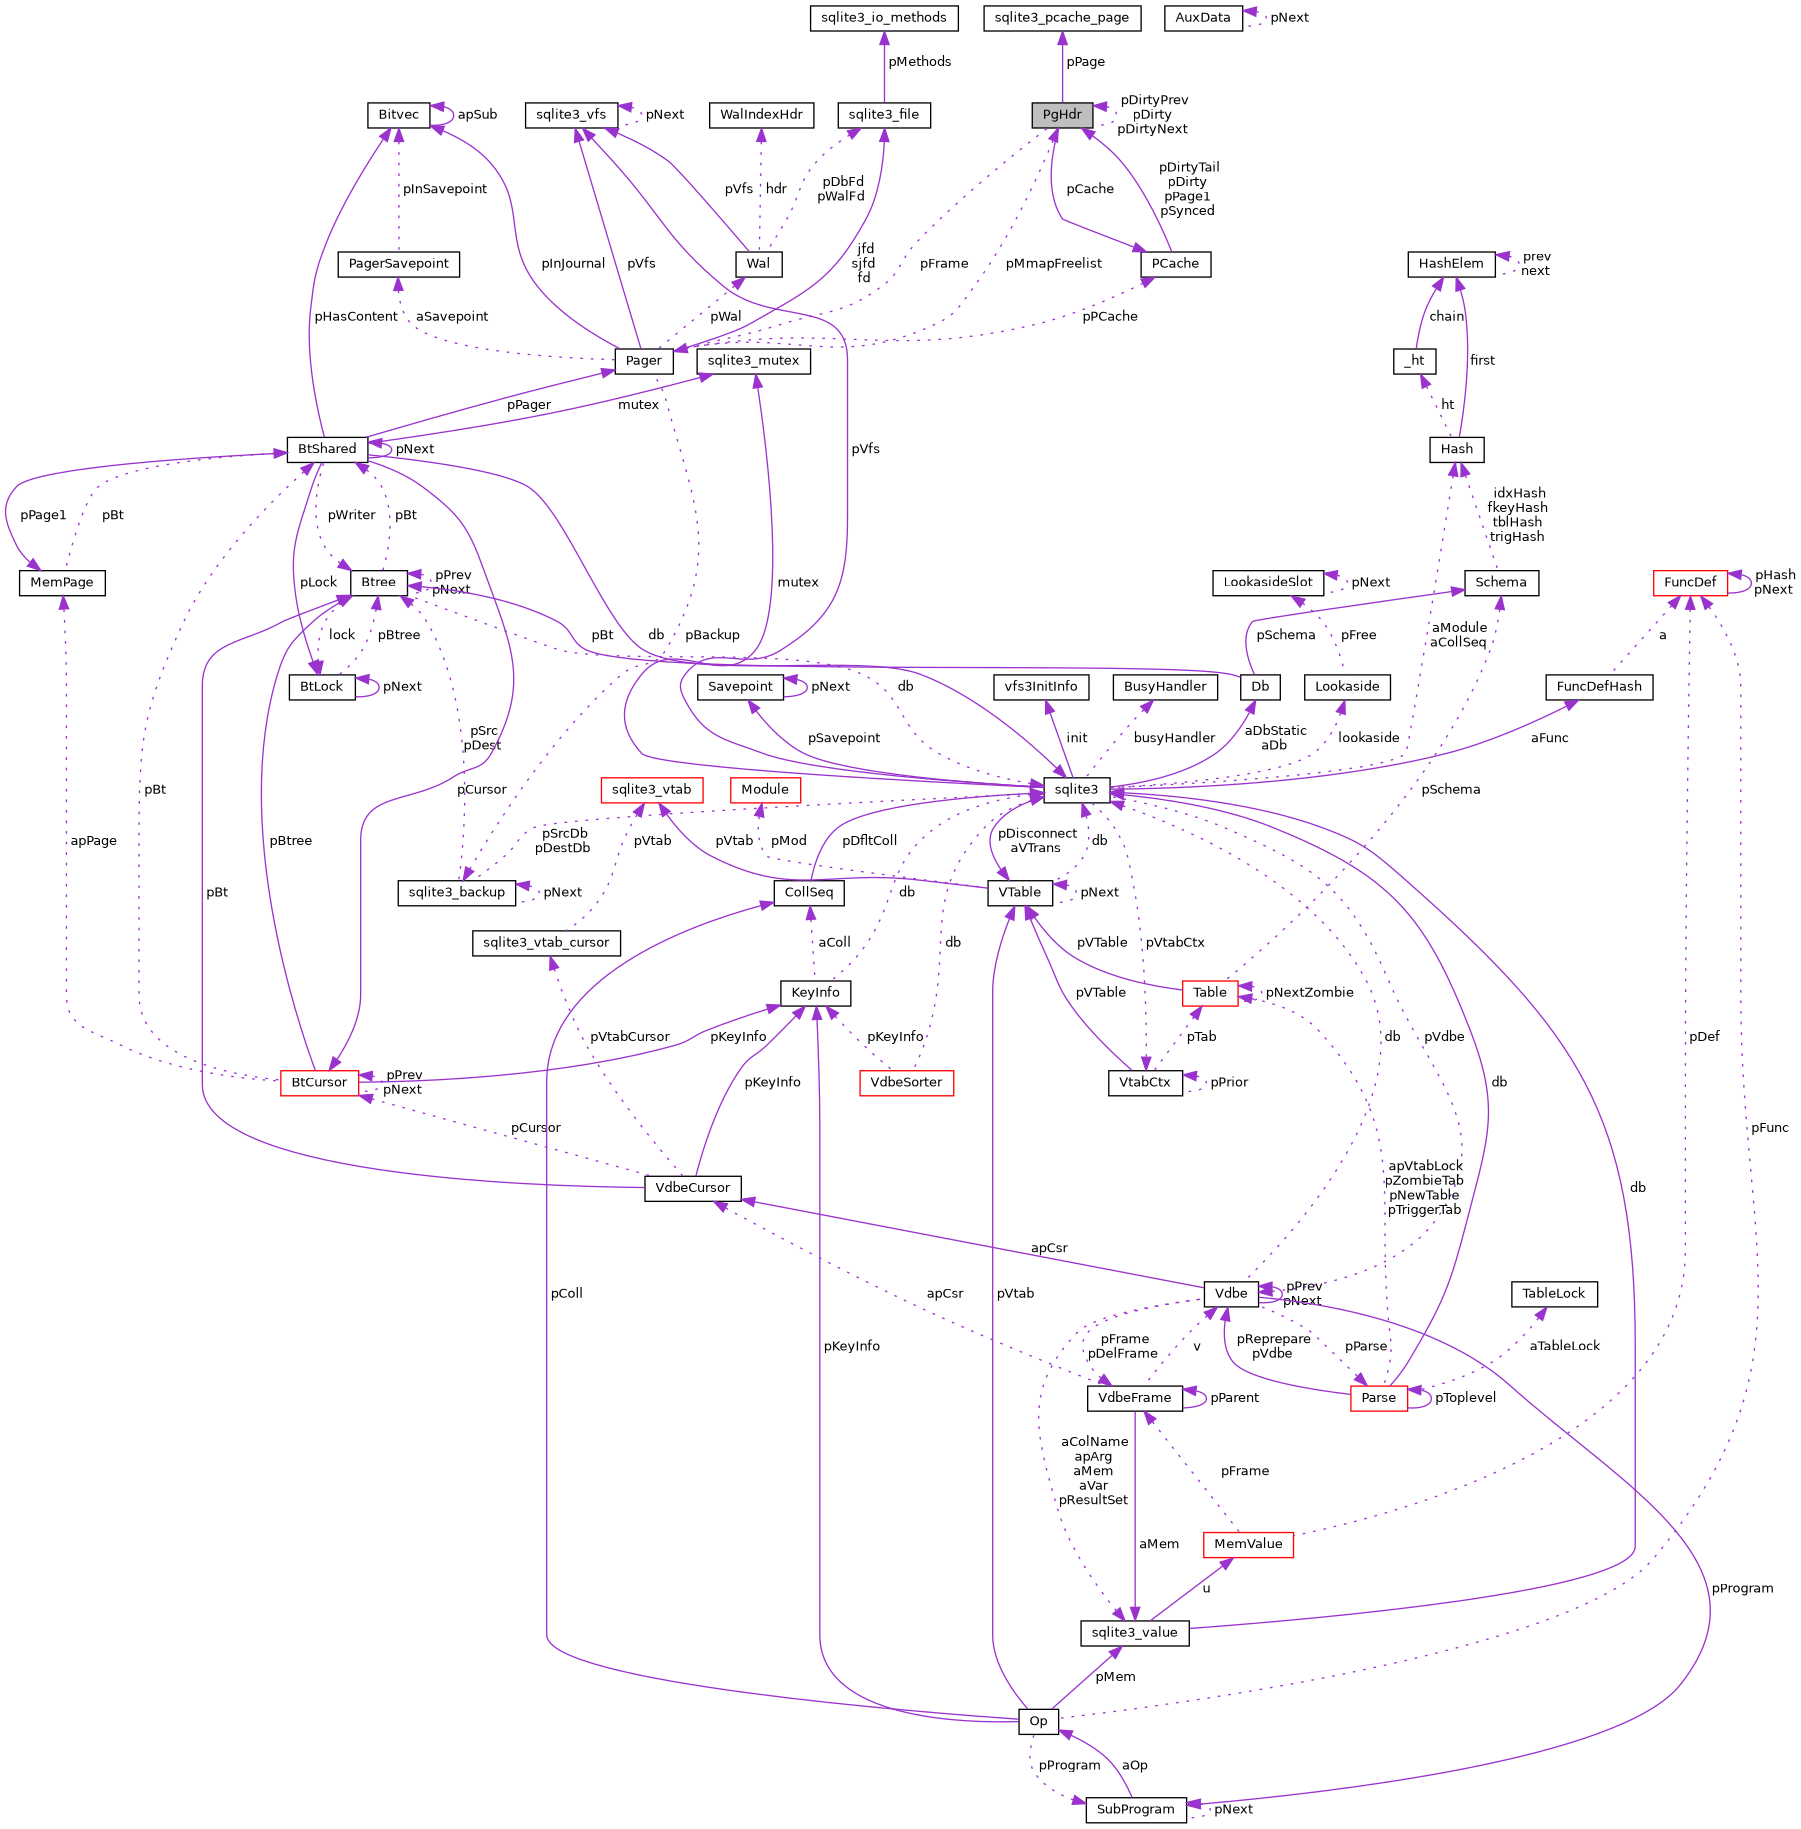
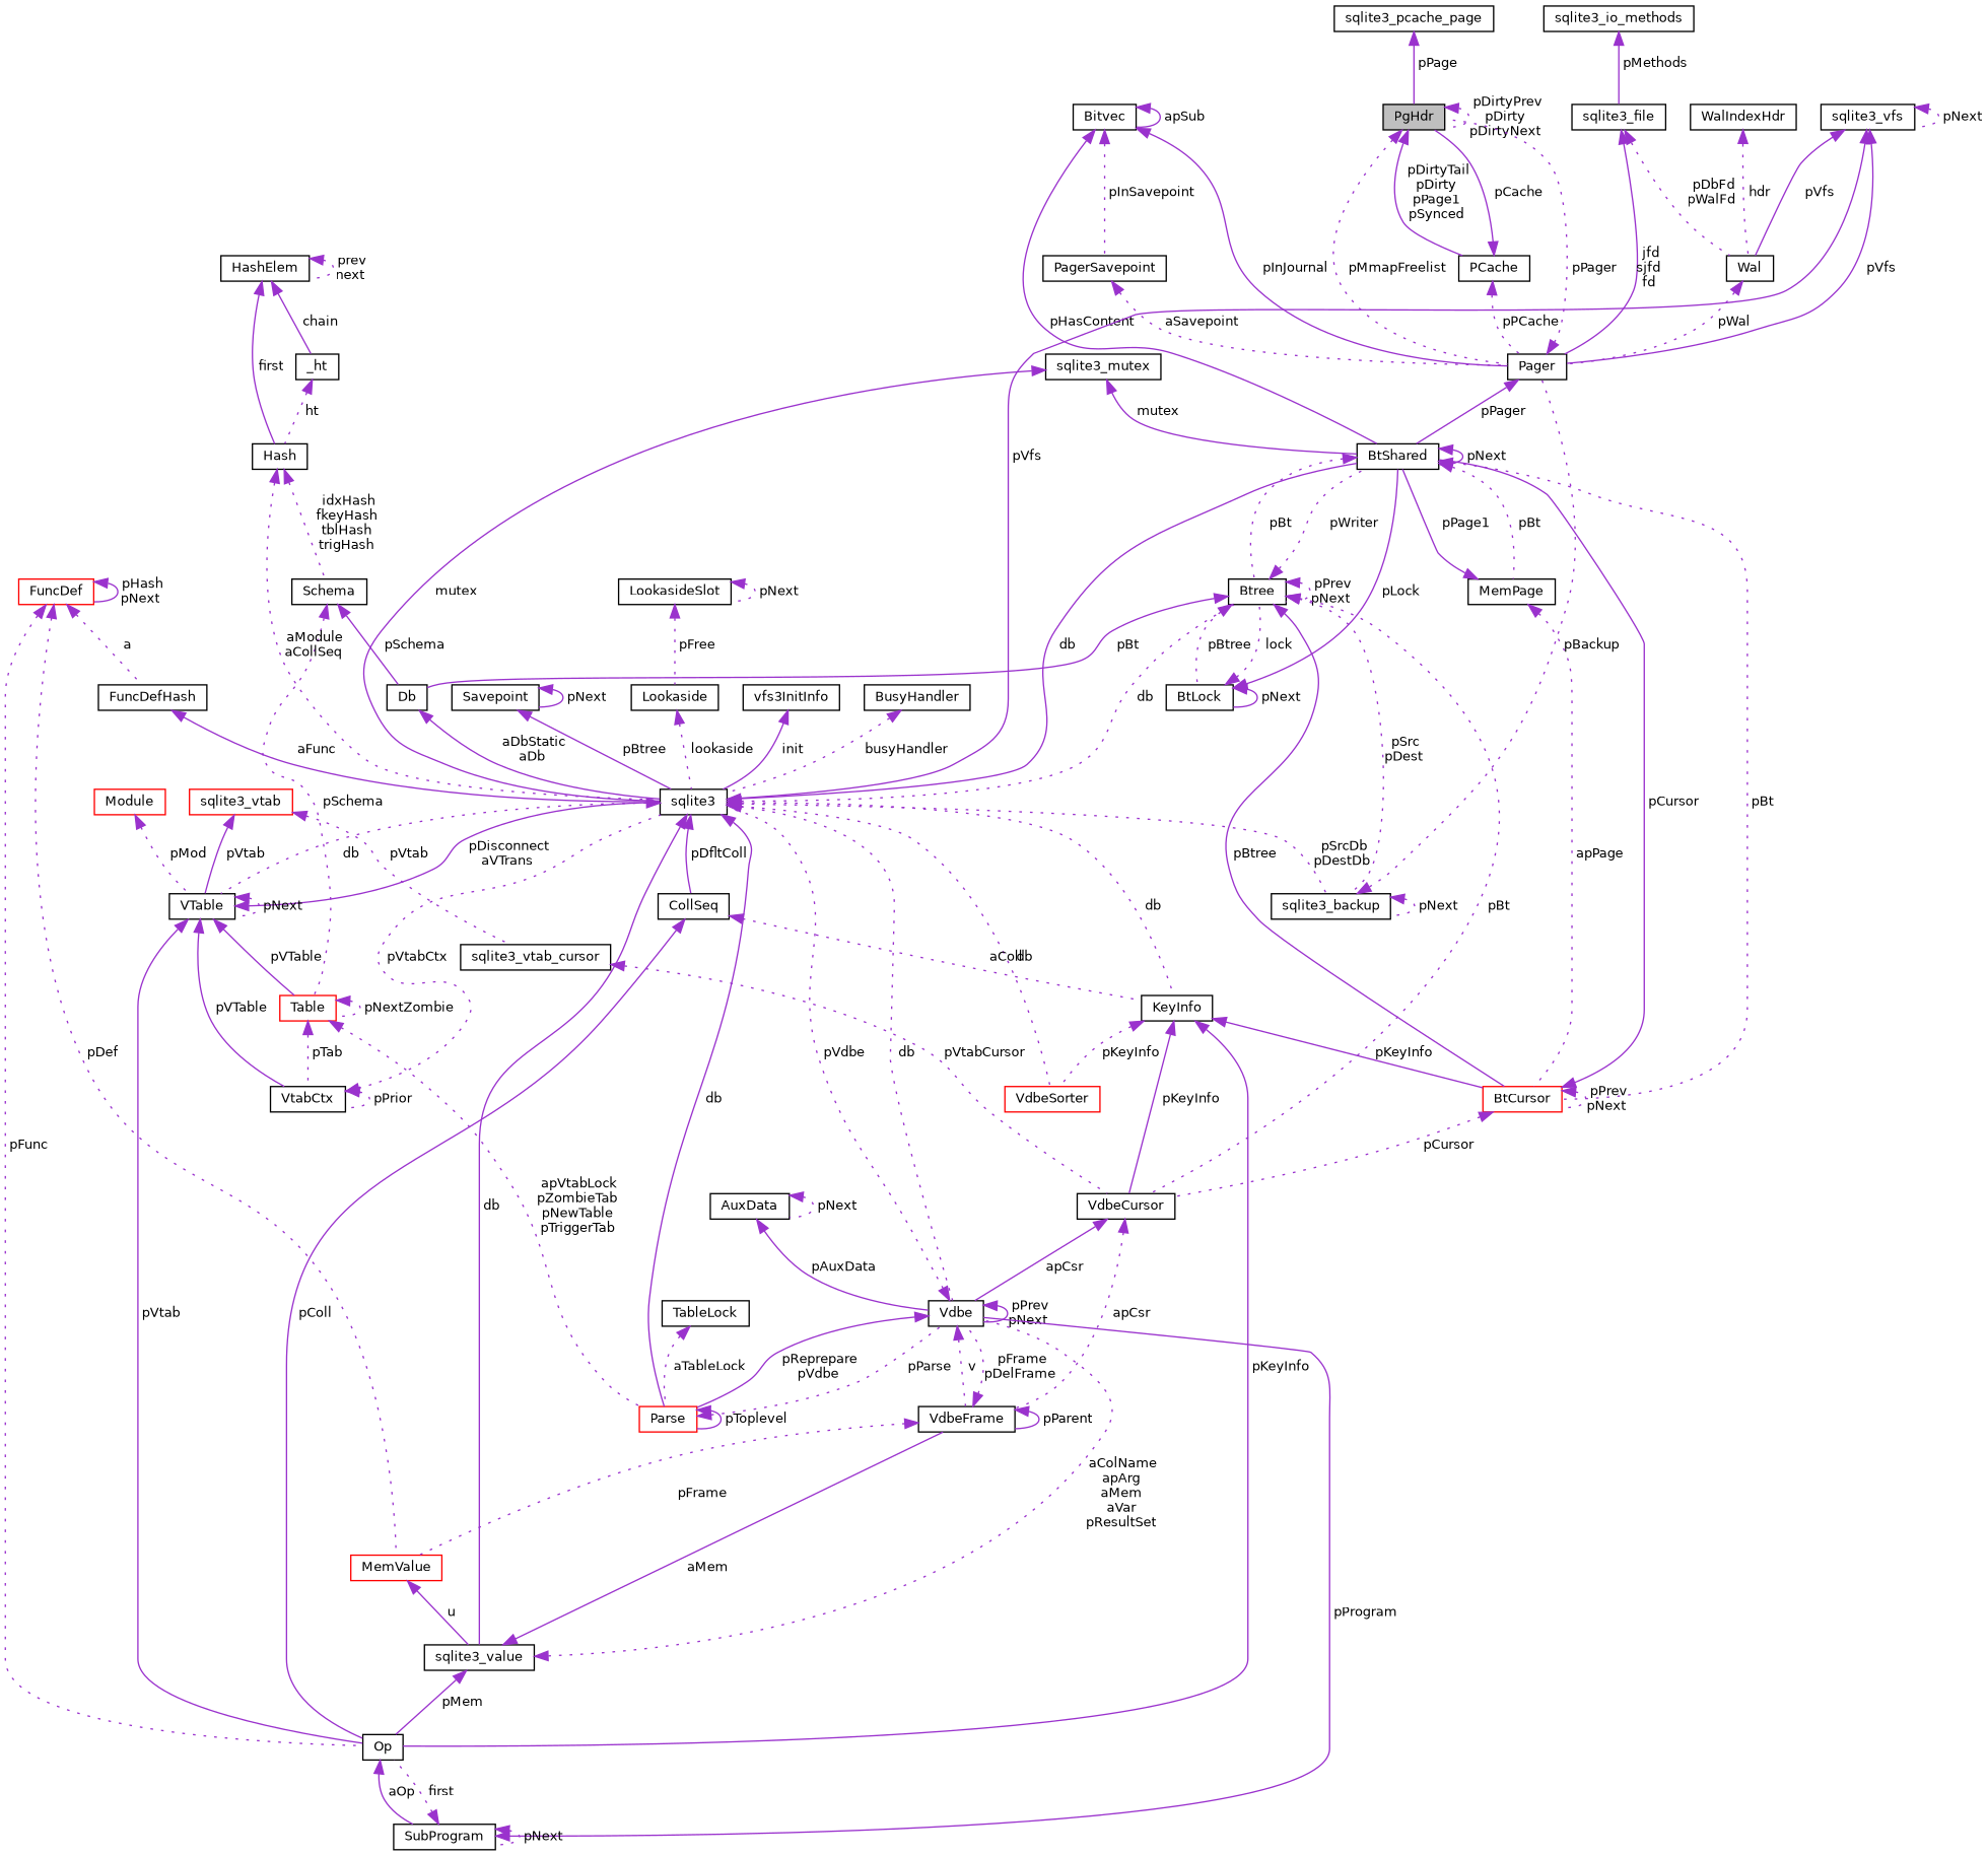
  digraph {
    node [color=black fillcolor=white fontname=Helvetica fontsize=10 shape=record style=filled]
    edge [color=darkorchid3 dir=back fontname=Helvetica fontsize=10 labelfontname=Helvetica labelfontsize=10 style=dotted]
    n1 [fillcolor=grey75 fontcolor=black height=0.2 label=PgHdr width=0.4]
    n2 [height=0.2 label=PCache width=0.4]
    n3 [height=0.2 label=Pager width=0.4]
    n4 [height=0.2 label=BtShared width=0.4]
    n5 [height=0.2 label=sqlite3_pcache_page width=0.4]
    n6 [height=0.2 label=Btree width=0.4]
    n7 [color=red height=0.2 label=BtCursor width=0.4]
    n8 [height=0.2 label=MemPage width=0.4]
    n9 [height=0.2 label=sqlite3_backup width=0.4]
    n10 [height=0.2 label=sqlite3 width=0.4]
    n11 [height=0.2 label=Vdbe width=0.4]
    n12 [height=0.2 label=sqlite3_value width=0.4]
    n13 [height=0.2 label=KeyInfo width=0.4]
    n14 [color=red height=0.2 label=VdbeSorter width=0.4]
    n15 [height=0.2 label=VTable width=0.4]
    n16 [color=red height=0.2 label=Parse width=0.4]
    n17 [height=0.2 label=CollSeq width=0.4]
    n18 [height=0.2 label=VdbeFrame width=0.4]
    n19 [height=0.2 label=Op width=0.4]
    n20 [height=0.2 label=VdbeCursor width=0.4]
    n21 [height=0.2 label=BtLock width=0.4]
    n22 [height=0.2 label=Db width=0.4]
    n23 [color=red height=0.2 label=Table width=0.4]
    n24 [height=0.2 label=VtabCtx width=0.4]
    n25 [color=red height=0.2 label=MemValue width=0.4]
    n26 [height=0.2 label=SubProgram width=0.4]
    n27 [height=0.2 label=Bitvec width=0.4]
    n28 [height=0.2 label=PagerSavepoint width=0.4]
    n29 [height=0.2 label=sqlite3_mutex width=0.4]
    n30 [height=0.2 label=sqlite3_vtab_cursor width=0.4]
    n31 [color=red height=0.2 label=sqlite3_vtab width=0.4]
    n32 [color=red height=0.2 label=FuncDef width=0.4]
    n33 [height=0.2 label=FuncDefHash width=0.4]
    n34 [height=0.2 label=AuxData width=0.4]
    n35 [color=red height=0.2 label=Module width=0.4]
    n36 [height=0.2 label=TableLock width=0.4]
    n37 [height=0.2 label=Schema width=0.4]
    n38 [height=0.2 label=Hash width=0.4]
    n39 [height=0.2 label=_ht width=0.4]
    n40 [height=0.2 label=HashElem width=0.4]
    n41 [height=0.2 label=Savepoint width=0.4]
    n42 [height=0.2 label=Lookaside width=0.4]
    n43 [height=0.2 label=LookasideSlot width=0.4]
    n44 [height=0.2 label=sqlite3_vfs width=0.4]
    n45 [height=0.2 label=Wal width=0.4]
    n46 [height=0.2 label=vfs3InitInfo width=0.4]
    n47 [height=0.2 label=BusyHandler width=0.4]
    n48 [height=0.2 label=sqlite3_file width=0.4]
    n49 [height=0.2 label=sqlite3_io_methods width=0.4]
    n50 [height=0.2 label=WalIndexHdr width=0.4]
    n1 -> n1 [label=" pDirtyPrev\npDirty\npDirtyNext"]
    n1 -> n2 [label=" pDirtyTail\npDirty\npPage1\npSynced" style=solid]
    n1 -> n3 [label=" pMmapFreelist"]
    n2 -> n1 [label=" pCache" style=solid]
    n2 -> n3 [label=" pPCache"]
-   n3 -> n1 [label=" pFrame"]
+   n3 -> n1 [label=" pPager"]
    n3 -> n4 [label=" pPager" style=solid]
    n4 -> n4 [label=" pNext" style=solid]
    n4 -> n6 [label=" pBt"]
    n4 -> n7 [label=" pBt"]
    n4 -> n8 [label=" pBt"]
    n5 -> n1 [label=" pPage" style=solid]
    n6 -> n4 [label=" pWriter"]
    n6 -> n6 [label=" pPrev\npNext"]
    n6 -> n7 [label=" pBtree" style=solid]
    n6 -> n9 [label=" pSrc\npDest"]
-   n6 -> n20 [label=" pBt" style=solid]
+   n6 -> n20 [label=" pBt"]
    n6 -> n21 [label=" pBtree"]
    n6 -> n22 [label=" pBt" style=solid]
    n7 -> n4 [label=" pCursor" style=solid]
    n7 -> n7 [label=" pPrev\npNext"]
    n7 -> n20 [label=" pCursor"]
    n8 -> n4 [label=" pPage1" style=solid]
    n8 -> n7 [label=" apPage"]
    n9 -> n3 [label=" pBackup"]
    n9 -> n9 [label=" pNext"]
    n10 -> n4 [label=" db" style=solid]
    n10 -> n6 [label=" db"]
    n10 -> n9 [label=" pSrcDb\npDestDb"]
    n10 -> n11 [label=" db"]
    n10 -> n12 [label=" db" style=solid]
    n10 -> n13 [label=" db"]
    n10 -> n14 [label=" db"]
    n10 -> n15 [label=" db"]
    n10 -> n16 [label=" db" style=solid]
    n10 -> n17 [label=" pDfltColl" style=solid]
    n11 -> n10 [label=" pVdbe"]
    n11 -> n11 [label=" pPrev\npNext" style=solid]
    n11 -> n16 [label=" pReprepare\npVdbe" style=solid]
    n11 -> n18 [label=" v"]
    n12 -> n11 [label=" aColName\napArg\naMem\naVar\npResultSet"]
    n12 -> n18 [label=" aMem" style=solid]
    n12 -> n19 [label=" pMem" style=solid]
    n13 -> n7 [label=" pKeyInfo" style=solid]
    n13 -> n14 [label=" pKeyInfo"]
    n13 -> n19 [label=" pKeyInfo" style=solid]
    n13 -> n20 [label=" pKeyInfo" style=solid]
    n15 -> n10 [label=" pDisconnect\naVTrans" style=solid]
    n15 -> n15 [label=" pNext"]
    n15 -> n19 [label=" pVtab" style=solid]
    n15 -> n23 [label=" pVTable" style=solid]
    n15 -> n24 [label=" pVTable" style=solid]
    n16 -> n11 [label=" pParse"]
    n16 -> n16 [label=" pToplevel" style=solid]
    n17 -> n13 [label=" aColl"]
    n17 -> n19 [label=" pColl" style=solid]
    n18 -> n11 [label=" pFrame\npDelFrame"]
    n18 -> n18 [label=" pParent" style=solid]
    n18 -> n25 [label=" pFrame"]
    n19 -> n26 [label=" aOp" style=solid]
    n20 -> n11 [label=" apCsr" style=solid]
    n20 -> n18 [label=" apCsr"]
    n21 -> n4 [label=" pLock" style=solid]
    n21 -> n6 [label=" lock"]
    n21 -> n21 [label=" pNext" style=solid]
    n22 -> n10 [label=" aDbStatic\naDb" style=solid]
    n23 -> n16 [label=" apVtabLock\npZombieTab\npNewTable\npTriggerTab"]
    n23 -> n23 [label=" pNextZombie"]
    n23 -> n24 [label=" pTab"]
    n24 -> n10 [label=" pVtabCtx"]
    n24 -> n24 [label=" pPrior"]
    n25 -> n12 [label=" u" style=solid]
    n26 -> n11 [label=" pProgram" style=solid]
-   n26 -> n19 [label=" pProgram"]
+   n26 -> n19 [label=" first"]
    n26 -> n26 [label=" pNext"]
    n27 -> n3 [label=" pInJournal" style=solid]
    n27 -> n4 [label=" pHasContent" style=solid]
    n27 -> n27 [label=" apSub" style=solid]
    n27 -> n28 [label=" pInSavepoint"]
    n28 -> n3 [label=" aSavepoint"]
    n29 -> n4 [label=" mutex" style=solid]
    n29 -> n10 [label=" mutex" style=solid]
    n30 -> n20 [label=" pVtabCursor"]
    n31 -> n15 [label=" pVtab" style=solid]
    n31 -> n30 [label=" pVtab"]
    n32 -> n19 [label=" pFunc"]
    n32 -> n25 [label=" pDef"]
    n32 -> n32 [label=" pHash\npNext" style=solid]
    n32 -> n33 [label=" a"]
    n33 -> n10 [label=" aFunc" style=solid]
+   n34 -> n11 [label=" pAuxData" style=solid]
    n34 -> n34 [label=" pNext"]
    n35 -> n15 [label=" pMod"]
    n36 -> n16 [label=" aTableLock"]
    n37 -> n22 [label=" pSchema" style=solid]
    n37 -> n23 [label=" pSchema"]
    n38 -> n10 [label=" aModule\naCollSeq"]
    n38 -> n37 [label=" idxHash\nfkeyHash\ntblHash\ntrigHash"]
    n39 -> n38 [label=" ht"]
    n40 -> n38 [label=" first" style=solid]
    n40 -> n39 [label=" chain" style=solid]
    n40 -> n40 [label=" prev\nnext"]
-   n41 -> n10 [label=" pSavepoint" style=solid]
+   n41 -> n10 [label=" pBtree" style=solid]
    n41 -> n41 [label=" pNext" style=solid]
    n42 -> n10 [label=" lookaside"]
    n43 -> n42 [label=" pFree"]
    n43 -> n43 [label=" pNext"]
    n44 -> n3 [label=" pVfs" style=solid]
    n44 -> n10 [label=" pVfs" style=solid]
    n44 -> n44 [label=" pNext"]
    n44 -> n45 [label=" pVfs" style=solid]
    n45 -> n3 [label=" pWal"]
    n46 -> n10 [label=" init" style=solid]
    n47 -> n10 [label=" busyHandler"]
    n48 -> n3 [label=" jfd\nsjfd\nfd" style=solid]
    n48 -> n45 [label=" pDbFd\npWalFd"]
    n49 -> n48 [label=" pMethods" style=solid]
    n50 -> n45 [label=" hdr"]
  }
